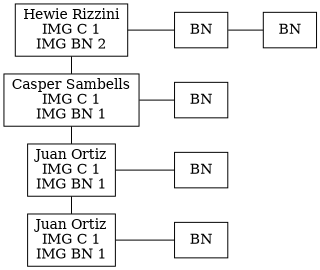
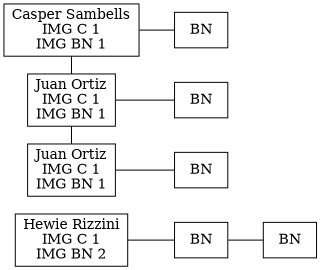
  digraph {
    rankdir=LR
    node [shape=box]
    edge [arrowhead=none]
    n1 [label="Hewie Rizzini\nIMG C 1\nIMG BN 2"]
    n2 [label="Casper Sambells\nIMG C 1\nIMG BN 1"]
    n3 [label="Juan Ortiz\nIMG C 1\nIMG BN 1"]
    n4 [label="Juan Ortiz\nIMG C 1\nIMG BN 1"]
    n5 [label=BN]
    n6 [label=BN]
    n7 [label=BN]
    n8 [label=BN]
    n9 [label=BN]
    subgraph sub_1 {
      rank=same
      n1
      n2
    }
    subgraph sub_2 {
      rank=same
      n2
      n3
    }
    subgraph sub_3 {
      rank=same
      n3
      n4
    }
-   n1 -> n2
    n1 -> n5
    n2 -> n3
    n2 -> n7
    n3 -> n4
    n3 -> n8
    n4 -> n9
    n5 -> n6
  }
